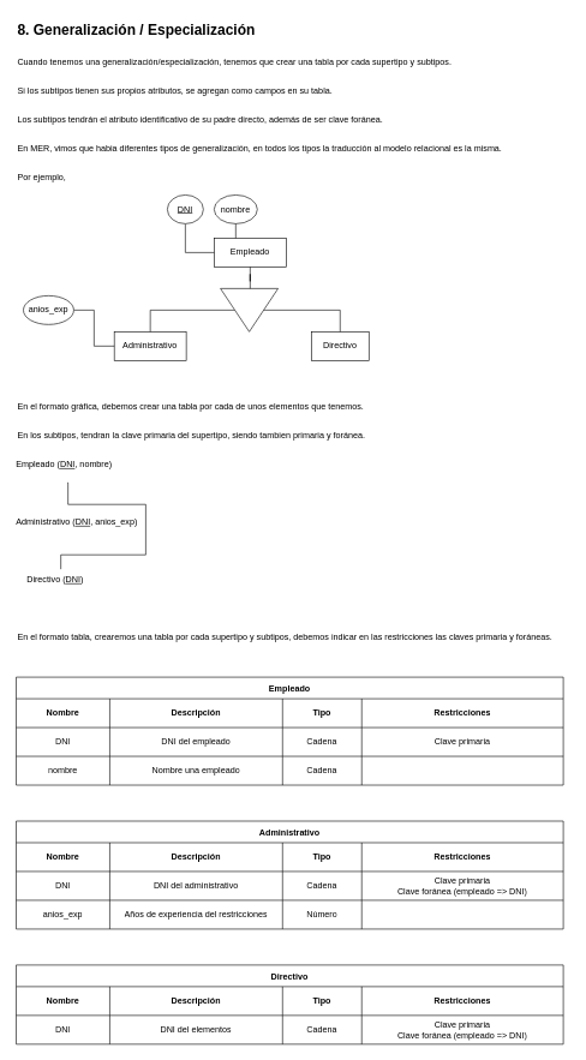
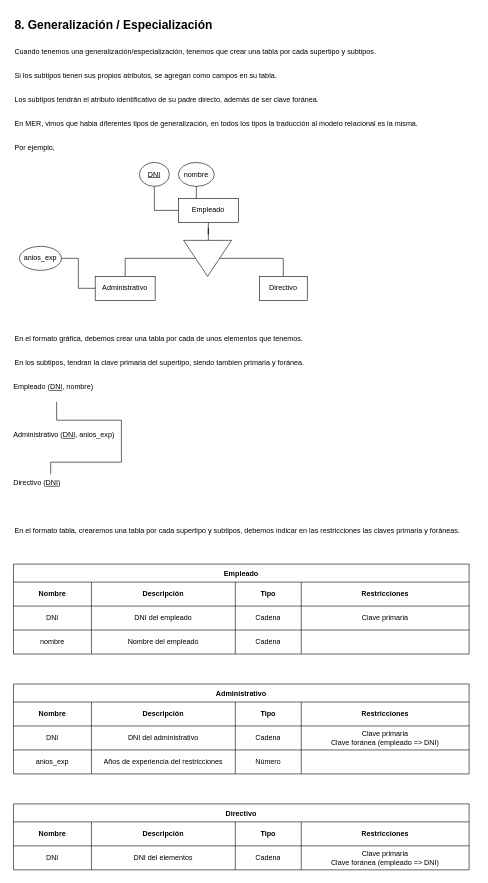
  <mxCell id="0" />
  <mxCell id="1" parent="0" />
  <mxCell id="2" value="8. Generalización / Especialización" style="text;html=1;align=left;verticalAlign=middle;resizable=0;points=[];autosize=1;strokeColor=none;fillColor=none;strokeWidth=0;fontSize=20;fontStyle=1" parent="1" vertex="1"><mxGeometry x="22" y="20" width="330" height="40" as="geometry" /></mxCell>
  <mxCell id="3" value="Empleado" style="whiteSpace=wrap;html=1;align=center;" parent="1" vertex="1"><mxGeometry x="297" y="330" width="100" height="40" as="geometry" /></mxCell>
  <mxCell id="4" value="Administrativo" style="whiteSpace=wrap;html=1;align=center;" parent="1" vertex="1"><mxGeometry x="158.25" y="460" width="100" height="40" as="geometry" /></mxCell>
  <mxCell id="5" value="Directivo" style="whiteSpace=wrap;html=1;align=center;" parent="1" vertex="1"><mxGeometry x="432" y="460" width="80" height="40" as="geometry" /></mxCell>
  <mxCell id="6" value="nombre" style="ellipse;whiteSpace=wrap;html=1;align=center;" parent="1" vertex="1"><mxGeometry x="297" y="270" width="60" height="40" as="geometry" /></mxCell>
  <mxCell id="7" style="edgeStyle=orthogonalEdgeStyle;rounded=0;orthogonalLoop=1;jettySize=auto;html=1;entryX=0;entryY=0.5;entryDx=0;entryDy=0;endArrow=none;endFill=0;" parent="1" source="8" target="3" edge="1"><mxGeometry relative="1" as="geometry"><Array as="points"><mxPoint x="257" y="350" /></Array></mxGeometry></mxCell>
  <mxCell id="8" value="DNI" style="ellipse;whiteSpace=wrap;html=1;align=center;fontStyle=4;" parent="1" vertex="1"><mxGeometry x="232" y="270" width="50" height="40" as="geometry" /></mxCell>
  <mxCell id="9" style="edgeStyle=orthogonalEdgeStyle;rounded=0;orthogonalLoop=1;jettySize=auto;html=1;endArrow=none;endFill=0;" parent="1" source="6" edge="1"><mxGeometry relative="1" as="geometry"><mxPoint x="327" y="330" as="targetPoint" /></mxGeometry></mxCell>
  <mxCell id="10" style="edgeStyle=orthogonalEdgeStyle;rounded=0;orthogonalLoop=1;jettySize=auto;html=1;entryX=0.5;entryY=0;entryDx=0;entryDy=0;endArrow=none;endFill=0;" parent="1" source="12" target="4" edge="1"><mxGeometry relative="1" as="geometry" /></mxCell>
  <mxCell id="11" style="edgeStyle=orthogonalEdgeStyle;rounded=0;orthogonalLoop=1;jettySize=auto;html=1;entryX=0.5;entryY=0;entryDx=0;entryDy=0;endArrow=none;endFill=0;" parent="1" source="12" target="5" edge="1"><mxGeometry relative="1" as="geometry" /></mxCell>
  <mxCell id="12" value="" style="triangle;whiteSpace=wrap;html=1;rotation=90;" parent="1" vertex="1"><mxGeometry x="315.75" y="390" width="60" height="80" as="geometry" /></mxCell>
  <mxCell id="13" style="edgeStyle=orthogonalEdgeStyle;rounded=0;orthogonalLoop=1;jettySize=auto;html=1;entryX=0;entryY=0.484;entryDx=0;entryDy=0;entryPerimeter=0;endArrow=none;endFill=0;" parent="1" source="3" target="12" edge="1"><mxGeometry relative="1" as="geometry" /></mxCell>
  <mxCell id="14" style="edgeStyle=orthogonalEdgeStyle;rounded=0;orthogonalLoop=1;jettySize=auto;html=1;entryX=0;entryY=0.5;entryDx=0;entryDy=0;endArrow=none;endFill=0;" parent="1" source="15" target="4" edge="1"><mxGeometry relative="1" as="geometry" /></mxCell>
  <mxCell id="15" value="anios_exp" style="ellipse;whiteSpace=wrap;html=1;align=center;" parent="1" vertex="1"><mxGeometry x="32" y="410" width="70" height="40" as="geometry" /></mxCell>
  <mxCell id="16" value="Cuando tenemos una generalización/especialización, tenemos que crear una tabla por cada supertipo y subtipos." style="text;html=1;align=left;verticalAlign=middle;resizable=0;points=[];autosize=1;strokeColor=none;fillColor=none;" parent="1" vertex="1"><mxGeometry x="22" y="70" width="630" height="30" as="geometry" /></mxCell>
  <mxCell id="17" value="Empleado (&lt;u&gt;DNI&lt;/u&gt;, nombre)" style="text;html=1;align=left;verticalAlign=middle;resizable=0;points=[];autosize=1;strokeColor=none;fillColor=none;" parent="1" vertex="1"><mxGeometry x="20.12" y="630" width="160" height="30" as="geometry" /></mxCell>
  <mxCell id="18" value="Administrativo (&lt;u&gt;DNI&lt;/u&gt;, anios_exp)" style="text;html=1;align=left;verticalAlign=middle;resizable=0;points=[];autosize=1;strokeColor=none;fillColor=none;" parent="1" vertex="1"><mxGeometry x="20.12" y="710" width="190" height="30" as="geometry" /></mxCell>
- <mxCell id="19" value="Directivo (&lt;u&gt;DNI&lt;/u&gt;)" style="text;html=1;align=left;verticalAlign=middle;resizable=0;points=[];autosize=1;strokeColor=none;fillColor=none;" parent="1" vertex="1"><mxGeometry x="35.12" y="790" width="100" height="30" as="geometry" /></mxCell>
+ <mxCell id="19" value="Directivo (&lt;u&gt;DNI&lt;/u&gt;)" style="text;html=1;align=left;verticalAlign=middle;resizable=0;points=[];autosize=1;strokeColor=none;fillColor=none;" parent="1" vertex="1"><mxGeometry x="20.12" y="790" width="100" height="30" as="geometry" /></mxCell>
  <mxCell id="20" style="edgeStyle=orthogonalEdgeStyle;rounded=0;orthogonalLoop=1;jettySize=auto;html=1;endArrow=none;endFill=0;align=left;" parent="1" source="19" edge="1"><mxGeometry relative="1" as="geometry"><mxPoint x="92.87" y="670" as="targetPoint" /><Array as="points"><mxPoint x="84" y="770" /><mxPoint x="202" y="770" /><mxPoint x="202" y="700" /><mxPoint x="94" y="700" /><mxPoint x="94" y="670" /></Array></mxGeometry></mxCell>
  <mxCell id="21" value="Empleado" style="shape=table;startSize=30;container=1;collapsible=0;childLayout=tableLayout;fontStyle=1" parent="1" vertex="1"><mxGeometry x="22" y="940" width="760" height="150" as="geometry" /></mxCell>
  <mxCell id="22" value="" style="shape=tableRow;horizontal=0;startSize=0;swimlaneHead=0;swimlaneBody=0;strokeColor=inherit;top=0;left=0;bottom=0;right=0;collapsible=0;dropTarget=0;fillColor=none;points=[[0,0.5],[1,0.5]];portConstraint=eastwest;" parent="21" vertex="1"><mxGeometry y="30" width="760" height="40" as="geometry" /></mxCell>
  <mxCell id="23" value="&lt;b&gt;Nombre&lt;/b&gt;" style="shape=partialRectangle;html=1;whiteSpace=wrap;connectable=0;strokeColor=inherit;overflow=hidden;fillColor=none;top=0;left=0;bottom=0;right=0;pointerEvents=1;" parent="22" vertex="1"><mxGeometry width="130" height="40" as="geometry"><mxRectangle width="130" height="40" as="alternateBounds" /></mxGeometry></mxCell>
  <mxCell id="24" value="&lt;b&gt;Descripción&lt;/b&gt;" style="shape=partialRectangle;html=1;whiteSpace=wrap;connectable=0;strokeColor=inherit;overflow=hidden;fillColor=none;top=0;left=0;bottom=0;right=0;pointerEvents=1;" parent="22" vertex="1"><mxGeometry x="130" width="240" height="40" as="geometry"><mxRectangle width="240" height="40" as="alternateBounds" /></mxGeometry></mxCell>
  <mxCell id="25" value="&lt;b&gt;Tipo&lt;/b&gt;" style="shape=partialRectangle;html=1;whiteSpace=wrap;connectable=0;strokeColor=inherit;overflow=hidden;fillColor=none;top=0;left=0;bottom=0;right=0;pointerEvents=1;" parent="22" vertex="1"><mxGeometry x="370" width="110" height="40" as="geometry"><mxRectangle width="110" height="40" as="alternateBounds" /></mxGeometry></mxCell>
  <mxCell id="26" value="&lt;b&gt;Restricciones&lt;/b&gt;" style="shape=partialRectangle;html=1;whiteSpace=wrap;connectable=0;strokeColor=inherit;overflow=hidden;fillColor=none;top=0;left=0;bottom=0;right=0;pointerEvents=1;" parent="22" vertex="1"><mxGeometry x="480" width="280" height="40" as="geometry"><mxRectangle width="280" height="40" as="alternateBounds" /></mxGeometry></mxCell>
  <mxCell id="27" value="" style="shape=tableRow;horizontal=0;startSize=0;swimlaneHead=0;swimlaneBody=0;strokeColor=inherit;top=0;left=0;bottom=0;right=0;collapsible=0;dropTarget=0;fillColor=none;points=[[0,0.5],[1,0.5]];portConstraint=eastwest;" parent="21" vertex="1"><mxGeometry y="70" width="760" height="40" as="geometry" /></mxCell>
  <mxCell id="28" value="DNI" style="shape=partialRectangle;html=1;whiteSpace=wrap;connectable=0;strokeColor=inherit;overflow=hidden;fillColor=none;top=0;left=0;bottom=0;right=0;pointerEvents=1;" parent="27" vertex="1"><mxGeometry width="130" height="40" as="geometry"><mxRectangle width="130" height="40" as="alternateBounds" /></mxGeometry></mxCell>
  <mxCell id="29" value="DNI del empleado" style="shape=partialRectangle;html=1;whiteSpace=wrap;connectable=0;strokeColor=inherit;overflow=hidden;fillColor=none;top=0;left=0;bottom=0;right=0;pointerEvents=1;" parent="27" vertex="1"><mxGeometry x="130" width="240" height="40" as="geometry"><mxRectangle width="240" height="40" as="alternateBounds" /></mxGeometry></mxCell>
  <mxCell id="30" value="Cadena" style="shape=partialRectangle;html=1;whiteSpace=wrap;connectable=0;strokeColor=inherit;overflow=hidden;fillColor=none;top=0;left=0;bottom=0;right=0;pointerEvents=1;" parent="27" vertex="1"><mxGeometry x="370" width="110" height="40" as="geometry"><mxRectangle width="110" height="40" as="alternateBounds" /></mxGeometry></mxCell>
  <mxCell id="31" value="Clave primaria" style="shape=partialRectangle;html=1;whiteSpace=wrap;connectable=0;strokeColor=inherit;overflow=hidden;fillColor=none;top=0;left=0;bottom=0;right=0;pointerEvents=1;" parent="27" vertex="1"><mxGeometry x="480" width="280" height="40" as="geometry"><mxRectangle width="280" height="40" as="alternateBounds" /></mxGeometry></mxCell>
  <mxCell id="32" style="shape=tableRow;horizontal=0;startSize=0;swimlaneHead=0;swimlaneBody=0;strokeColor=inherit;top=0;left=0;bottom=0;right=0;collapsible=0;dropTarget=0;fillColor=none;points=[[0,0.5],[1,0.5]];portConstraint=eastwest;" parent="21" vertex="1"><mxGeometry y="110" width="760" height="40" as="geometry" /></mxCell>
  <mxCell id="33" value="nombre" style="shape=partialRectangle;html=1;whiteSpace=wrap;connectable=0;strokeColor=inherit;overflow=hidden;fillColor=none;top=0;left=0;bottom=0;right=0;pointerEvents=1;" parent="32" vertex="1"><mxGeometry width="130" height="40" as="geometry"><mxRectangle width="130" height="40" as="alternateBounds" /></mxGeometry></mxCell>
- <mxCell id="34" value="Nombre una empleado" style="shape=partialRectangle;html=1;whiteSpace=wrap;connectable=0;strokeColor=inherit;overflow=hidden;fillColor=none;top=0;left=0;bottom=0;right=0;pointerEvents=1;" parent="32" vertex="1"><mxGeometry x="130" width="240" height="40" as="geometry"><mxRectangle width="240" height="40" as="alternateBounds" /></mxGeometry></mxCell>
+ <mxCell id="34" value="Nombre del empleado" style="shape=partialRectangle;html=1;whiteSpace=wrap;connectable=0;strokeColor=inherit;overflow=hidden;fillColor=none;top=0;left=0;bottom=0;right=0;pointerEvents=1;" parent="32" vertex="1"><mxGeometry x="130" width="240" height="40" as="geometry"><mxRectangle width="240" height="40" as="alternateBounds" /></mxGeometry></mxCell>
  <mxCell id="35" value="Cadena" style="shape=partialRectangle;html=1;whiteSpace=wrap;connectable=0;strokeColor=inherit;overflow=hidden;fillColor=none;top=0;left=0;bottom=0;right=0;pointerEvents=1;" parent="32" vertex="1"><mxGeometry x="370" width="110" height="40" as="geometry"><mxRectangle width="110" height="40" as="alternateBounds" /></mxGeometry></mxCell>
  <mxCell id="36" style="shape=partialRectangle;html=1;whiteSpace=wrap;connectable=0;strokeColor=inherit;overflow=hidden;fillColor=none;top=0;left=0;bottom=0;right=0;pointerEvents=1;" parent="32" vertex="1"><mxGeometry x="480" width="280" height="40" as="geometry"><mxRectangle width="280" height="40" as="alternateBounds" /></mxGeometry></mxCell>
  <mxCell id="37" value="Administrativo" style="shape=table;startSize=30;container=1;collapsible=0;childLayout=tableLayout;fontStyle=1" parent="1" vertex="1"><mxGeometry x="22" y="1140" width="760" height="150" as="geometry" /></mxCell>
  <mxCell id="38" value="" style="shape=tableRow;horizontal=0;startSize=0;swimlaneHead=0;swimlaneBody=0;strokeColor=inherit;top=0;left=0;bottom=0;right=0;collapsible=0;dropTarget=0;fillColor=none;points=[[0,0.5],[1,0.5]];portConstraint=eastwest;" parent="37" vertex="1"><mxGeometry y="30" width="760" height="40" as="geometry" /></mxCell>
  <mxCell id="39" value="&lt;b&gt;Nombre&lt;/b&gt;" style="shape=partialRectangle;html=1;whiteSpace=wrap;connectable=0;strokeColor=inherit;overflow=hidden;fillColor=none;top=0;left=0;bottom=0;right=0;pointerEvents=1;" parent="38" vertex="1"><mxGeometry width="130" height="40" as="geometry"><mxRectangle width="130" height="40" as="alternateBounds" /></mxGeometry></mxCell>
  <mxCell id="40" value="&lt;b&gt;Descripción&lt;/b&gt;" style="shape=partialRectangle;html=1;whiteSpace=wrap;connectable=0;strokeColor=inherit;overflow=hidden;fillColor=none;top=0;left=0;bottom=0;right=0;pointerEvents=1;" parent="38" vertex="1"><mxGeometry x="130" width="240" height="40" as="geometry"><mxRectangle width="240" height="40" as="alternateBounds" /></mxGeometry></mxCell>
  <mxCell id="41" value="&lt;b&gt;Tipo&lt;/b&gt;" style="shape=partialRectangle;html=1;whiteSpace=wrap;connectable=0;strokeColor=inherit;overflow=hidden;fillColor=none;top=0;left=0;bottom=0;right=0;pointerEvents=1;" parent="38" vertex="1"><mxGeometry x="370" width="110" height="40" as="geometry"><mxRectangle width="110" height="40" as="alternateBounds" /></mxGeometry></mxCell>
  <mxCell id="42" value="&lt;b&gt;Restricciones&lt;/b&gt;" style="shape=partialRectangle;html=1;whiteSpace=wrap;connectable=0;strokeColor=inherit;overflow=hidden;fillColor=none;top=0;left=0;bottom=0;right=0;pointerEvents=1;" parent="38" vertex="1"><mxGeometry x="480" width="280" height="40" as="geometry"><mxRectangle width="280" height="40" as="alternateBounds" /></mxGeometry></mxCell>
  <mxCell id="43" value="" style="shape=tableRow;horizontal=0;startSize=0;swimlaneHead=0;swimlaneBody=0;strokeColor=inherit;top=0;left=0;bottom=0;right=0;collapsible=0;dropTarget=0;fillColor=none;points=[[0,0.5],[1,0.5]];portConstraint=eastwest;" parent="37" vertex="1"><mxGeometry y="70" width="760" height="40" as="geometry" /></mxCell>
  <mxCell id="44" value="DNI" style="shape=partialRectangle;html=1;whiteSpace=wrap;connectable=0;strokeColor=inherit;overflow=hidden;fillColor=none;top=0;left=0;bottom=0;right=0;pointerEvents=1;" parent="43" vertex="1"><mxGeometry width="130" height="40" as="geometry"><mxRectangle width="130" height="40" as="alternateBounds" /></mxGeometry></mxCell>
  <mxCell id="45" value="DNI del administrativo" style="shape=partialRectangle;html=1;whiteSpace=wrap;connectable=0;strokeColor=inherit;overflow=hidden;fillColor=none;top=0;left=0;bottom=0;right=0;pointerEvents=1;" parent="43" vertex="1"><mxGeometry x="130" width="240" height="40" as="geometry"><mxRectangle width="240" height="40" as="alternateBounds" /></mxGeometry></mxCell>
  <mxCell id="46" value="Cadena" style="shape=partialRectangle;html=1;whiteSpace=wrap;connectable=0;strokeColor=inherit;overflow=hidden;fillColor=none;top=0;left=0;bottom=0;right=0;pointerEvents=1;" parent="43" vertex="1"><mxGeometry x="370" width="110" height="40" as="geometry"><mxRectangle width="110" height="40" as="alternateBounds" /></mxGeometry></mxCell>
  <mxCell id="47" value="Clave primaria&lt;div&gt;Clave foránea (empleado =&amp;gt; DNI)&lt;/div&gt;" style="shape=partialRectangle;html=1;whiteSpace=wrap;connectable=0;strokeColor=inherit;overflow=hidden;fillColor=none;top=0;left=0;bottom=0;right=0;pointerEvents=1;" parent="43" vertex="1"><mxGeometry x="480" width="280" height="40" as="geometry"><mxRectangle width="280" height="40" as="alternateBounds" /></mxGeometry></mxCell>
  <mxCell id="48" style="shape=tableRow;horizontal=0;startSize=0;swimlaneHead=0;swimlaneBody=0;strokeColor=inherit;top=0;left=0;bottom=0;right=0;collapsible=0;dropTarget=0;fillColor=none;points=[[0,0.5],[1,0.5]];portConstraint=eastwest;" parent="37" vertex="1"><mxGeometry y="110" width="760" height="40" as="geometry" /></mxCell>
  <mxCell id="49" value="anios_exp" style="shape=partialRectangle;html=1;whiteSpace=wrap;connectable=0;strokeColor=inherit;overflow=hidden;fillColor=none;top=0;left=0;bottom=0;right=0;pointerEvents=1;" parent="48" vertex="1"><mxGeometry width="130" height="40" as="geometry"><mxRectangle width="130" height="40" as="alternateBounds" /></mxGeometry></mxCell>
  <mxCell id="50" value="Años de experiencia del restricciones" style="shape=partialRectangle;html=1;whiteSpace=wrap;connectable=0;strokeColor=inherit;overflow=hidden;fillColor=none;top=0;left=0;bottom=0;right=0;pointerEvents=1;" parent="48" vertex="1"><mxGeometry x="130" width="240" height="40" as="geometry"><mxRectangle width="240" height="40" as="alternateBounds" /></mxGeometry></mxCell>
  <mxCell id="51" value="Número" style="shape=partialRectangle;html=1;whiteSpace=wrap;connectable=0;strokeColor=inherit;overflow=hidden;fillColor=none;top=0;left=0;bottom=0;right=0;pointerEvents=1;" parent="48" vertex="1"><mxGeometry x="370" width="110" height="40" as="geometry"><mxRectangle width="110" height="40" as="alternateBounds" /></mxGeometry></mxCell>
  <mxCell id="52" style="shape=partialRectangle;html=1;whiteSpace=wrap;connectable=0;strokeColor=inherit;overflow=hidden;fillColor=none;top=0;left=0;bottom=0;right=0;pointerEvents=1;" parent="48" vertex="1"><mxGeometry x="480" width="280" height="40" as="geometry"><mxRectangle width="280" height="40" as="alternateBounds" /></mxGeometry></mxCell>
  <mxCell id="53" value="Directivo" style="shape=table;startSize=30;container=1;collapsible=0;childLayout=tableLayout;fontStyle=1" parent="1" vertex="1"><mxGeometry x="22" y="1340" width="760" height="110" as="geometry" /></mxCell>
  <mxCell id="54" value="" style="shape=tableRow;horizontal=0;startSize=0;swimlaneHead=0;swimlaneBody=0;strokeColor=inherit;top=0;left=0;bottom=0;right=0;collapsible=0;dropTarget=0;fillColor=none;points=[[0,0.5],[1,0.5]];portConstraint=eastwest;" parent="53" vertex="1"><mxGeometry y="30" width="760" height="40" as="geometry" /></mxCell>
  <mxCell id="55" value="&lt;b&gt;Nombre&lt;/b&gt;" style="shape=partialRectangle;html=1;whiteSpace=wrap;connectable=0;strokeColor=inherit;overflow=hidden;fillColor=none;top=0;left=0;bottom=0;right=0;pointerEvents=1;" parent="54" vertex="1"><mxGeometry width="130" height="40" as="geometry"><mxRectangle width="130" height="40" as="alternateBounds" /></mxGeometry></mxCell>
  <mxCell id="56" value="&lt;b&gt;Descripción&lt;/b&gt;" style="shape=partialRectangle;html=1;whiteSpace=wrap;connectable=0;strokeColor=inherit;overflow=hidden;fillColor=none;top=0;left=0;bottom=0;right=0;pointerEvents=1;" parent="54" vertex="1"><mxGeometry x="130" width="240" height="40" as="geometry"><mxRectangle width="240" height="40" as="alternateBounds" /></mxGeometry></mxCell>
  <mxCell id="57" value="&lt;b&gt;Tipo&lt;/b&gt;" style="shape=partialRectangle;html=1;whiteSpace=wrap;connectable=0;strokeColor=inherit;overflow=hidden;fillColor=none;top=0;left=0;bottom=0;right=0;pointerEvents=1;" parent="54" vertex="1"><mxGeometry x="370" width="110" height="40" as="geometry"><mxRectangle width="110" height="40" as="alternateBounds" /></mxGeometry></mxCell>
  <mxCell id="58" value="&lt;b&gt;Restricciones&lt;/b&gt;" style="shape=partialRectangle;html=1;whiteSpace=wrap;connectable=0;strokeColor=inherit;overflow=hidden;fillColor=none;top=0;left=0;bottom=0;right=0;pointerEvents=1;" parent="54" vertex="1"><mxGeometry x="480" width="280" height="40" as="geometry"><mxRectangle width="280" height="40" as="alternateBounds" /></mxGeometry></mxCell>
  <mxCell id="59" value="" style="shape=tableRow;horizontal=0;startSize=0;swimlaneHead=0;swimlaneBody=0;strokeColor=inherit;top=0;left=0;bottom=0;right=0;collapsible=0;dropTarget=0;fillColor=none;points=[[0,0.5],[1,0.5]];portConstraint=eastwest;" parent="53" vertex="1"><mxGeometry y="70" width="760" height="40" as="geometry" /></mxCell>
  <mxCell id="60" value="DNI" style="shape=partialRectangle;html=1;whiteSpace=wrap;connectable=0;strokeColor=inherit;overflow=hidden;fillColor=none;top=0;left=0;bottom=0;right=0;pointerEvents=1;" parent="59" vertex="1"><mxGeometry width="130" height="40" as="geometry"><mxRectangle width="130" height="40" as="alternateBounds" /></mxGeometry></mxCell>
  <mxCell id="61" value="DNI del elementos" style="shape=partialRectangle;html=1;whiteSpace=wrap;connectable=0;strokeColor=inherit;overflow=hidden;fillColor=none;top=0;left=0;bottom=0;right=0;pointerEvents=1;" parent="59" vertex="1"><mxGeometry x="130" width="240" height="40" as="geometry"><mxRectangle width="240" height="40" as="alternateBounds" /></mxGeometry></mxCell>
  <mxCell id="62" value="Cadena" style="shape=partialRectangle;html=1;whiteSpace=wrap;connectable=0;strokeColor=inherit;overflow=hidden;fillColor=none;top=0;left=0;bottom=0;right=0;pointerEvents=1;" parent="59" vertex="1"><mxGeometry x="370" width="110" height="40" as="geometry"><mxRectangle width="110" height="40" as="alternateBounds" /></mxGeometry></mxCell>
  <mxCell id="63" value="Clave primaria&lt;div&gt;Clave foránea (empleado =&amp;gt; DNI)&lt;br&gt;&lt;/div&gt;" style="shape=partialRectangle;html=1;whiteSpace=wrap;connectable=0;strokeColor=inherit;overflow=hidden;fillColor=none;top=0;left=0;bottom=0;right=0;pointerEvents=1;" parent="59" vertex="1"><mxGeometry x="480" width="280" height="40" as="geometry"><mxRectangle width="280" height="40" as="alternateBounds" /></mxGeometry></mxCell>
  <mxCell id="64" value="Si los subtipos tienen sus propios atributos, se agregan como campos en su tabla." style="text;html=1;align=left;verticalAlign=middle;resizable=0;points=[];autosize=1;strokeColor=none;fillColor=none;" parent="1" vertex="1"><mxGeometry x="22" y="110" width="460" height="30" as="geometry" /></mxCell>
  <mxCell id="65" value="Por ejemplo," style="text;html=1;align=left;verticalAlign=middle;resizable=0;points=[];autosize=1;strokeColor=none;fillColor=none;" parent="1" vertex="1"><mxGeometry x="22" y="230" width="90" height="30" as="geometry" /></mxCell>
  <mxCell id="66" value="En el formato gráfica, debemos crear una tabla por cada de unos elementos que tenemos." style="text;html=1;align=left;verticalAlign=middle;resizable=0;points=[];autosize=1;strokeColor=none;fillColor=none;" parent="1" vertex="1"><mxGeometry x="22" y="550" width="500" height="30" as="geometry" /></mxCell>
  <mxCell id="67" value="En los subtipos, tendran la clave primaria del supertipo, siendo tambien primaria y foránea." style="text;html=1;align=left;verticalAlign=middle;resizable=0;points=[];autosize=1;strokeColor=none;fillColor=none;" parent="1" vertex="1"><mxGeometry x="22" y="590" width="510" height="30" as="geometry" /></mxCell>
  <mxCell id="68" value="En el formato tabla, crearemos una tabla por cada supertipo y subtipos, debemos indicar en las restricciones las claves primaria y foráneas." style="text;html=1;align=left;verticalAlign=middle;resizable=0;points=[];autosize=1;strokeColor=none;fillColor=none;" parent="1" vertex="1"><mxGeometry x="22" y="870" width="770" height="30" as="geometry" /></mxCell>
  <mxCell id="69" value="Los subtipos tendrán el atributo identificativo de su padre directo, además de ser clave foránea." style="text;html=1;align=left;verticalAlign=middle;resizable=0;points=[];autosize=1;strokeColor=none;fillColor=none;" parent="1" vertex="1"><mxGeometry x="22" y="150" width="530" height="30" as="geometry" /></mxCell>
  <mxCell id="70" value="En MER, vimos que habia diferentes tipos de generalización, en todos los tipos la traducción al modelo relacional es la misma." style="text;html=1;align=left;verticalAlign=middle;resizable=0;points=[];autosize=1;strokeColor=none;fillColor=none;" parent="1" vertex="1"><mxGeometry x="22" y="190" width="700" height="30" as="geometry" /></mxCell>
